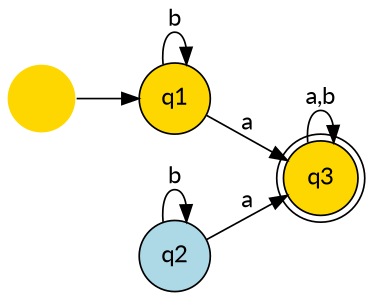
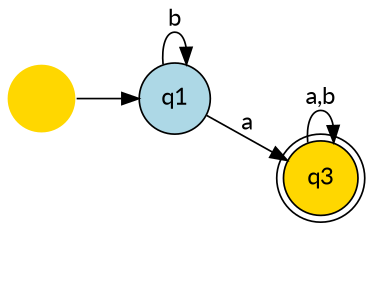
  digraph {
    fontname=Lato
    rankdir=LR
    node [fillcolor=gold fontname=Lato margin=0.1 shape=circle style=filled]
    edge [fontname=Lato]
    q3 [margin=0 shape=doublecircle]
    " " [color=white width=0]
-   q1
-   q2 [fillcolor=lightblue]
+   q1 [fillcolor=lightblue]
    q3 -> q3 [label="a,b"]
    " " -> q1
    q1 -> q3 [label=a]
    q1 -> q1 [label=b]
-   q2 -> q3 [label=a]
-   q2 -> q2 [label=b]
  }
